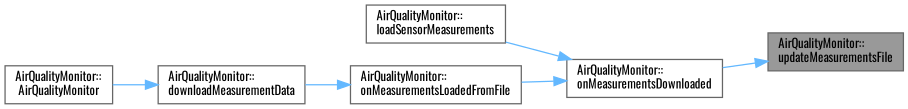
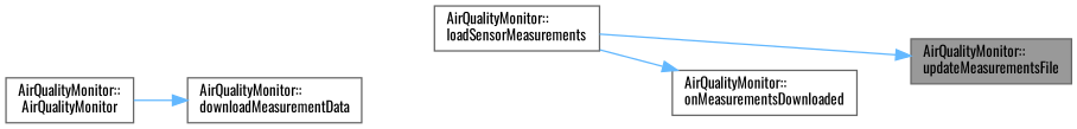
  digraph {
    fontname=Oswald
    rankdir=RL
    node [color=grey40 fillcolor=white fontname=Oswald fontsize=10 shape=box style=filled]
    edge [color=steelblue1 dir=back fontname=Oswald fontsize=10 labelfontname=Helvetica labelfontsize=10 style=solid]
    n1 [color=gray40 fillcolor=grey60 fontcolor=black height=0.2 label="AirQualityMonitor::\lupdateMeasurementsFile" width=0.4]
    n2 [height=0.2 label="AirQualityMonitor::\lonMeasurementsDownloaded" width=0.4]
    n3 [height=0.2 label="AirQualityMonitor::\lloadSensorMeasurements" width=0.4]
-   n4 [height=0.2 label="AirQualityMonitor::\lonMeasurementsLoadedFromFile" width=0.4]
    n5 [height=0.2 label="AirQualityMonitor::\ldownloadMeasurementData" width=0.4]
    n6 [height=0.2 label="AirQualityMonitor::\lAirQualityMonitor" width=0.4]
-   n1 -> n2
+   n1 -> n3
    n2 -> n3
-   n2 -> n4
-   n4 -> n5
    n5 -> n6
  }
